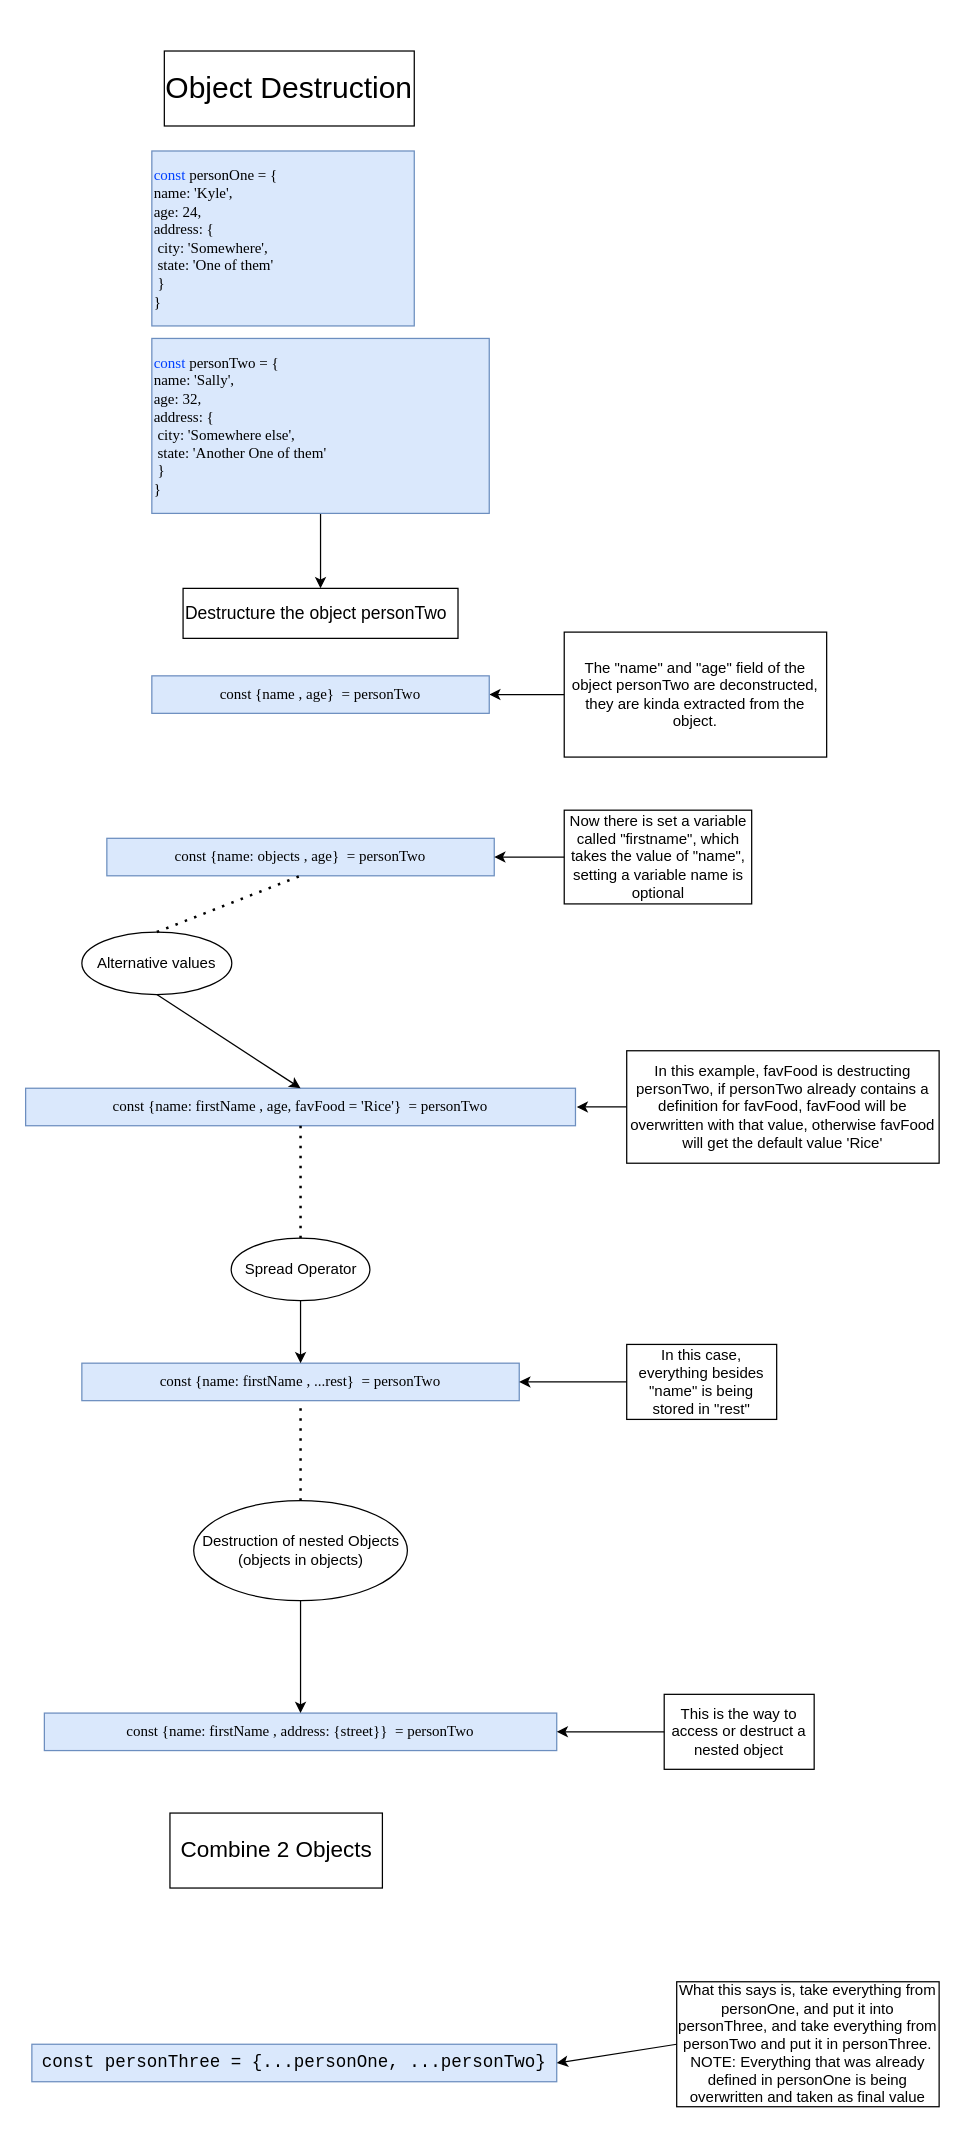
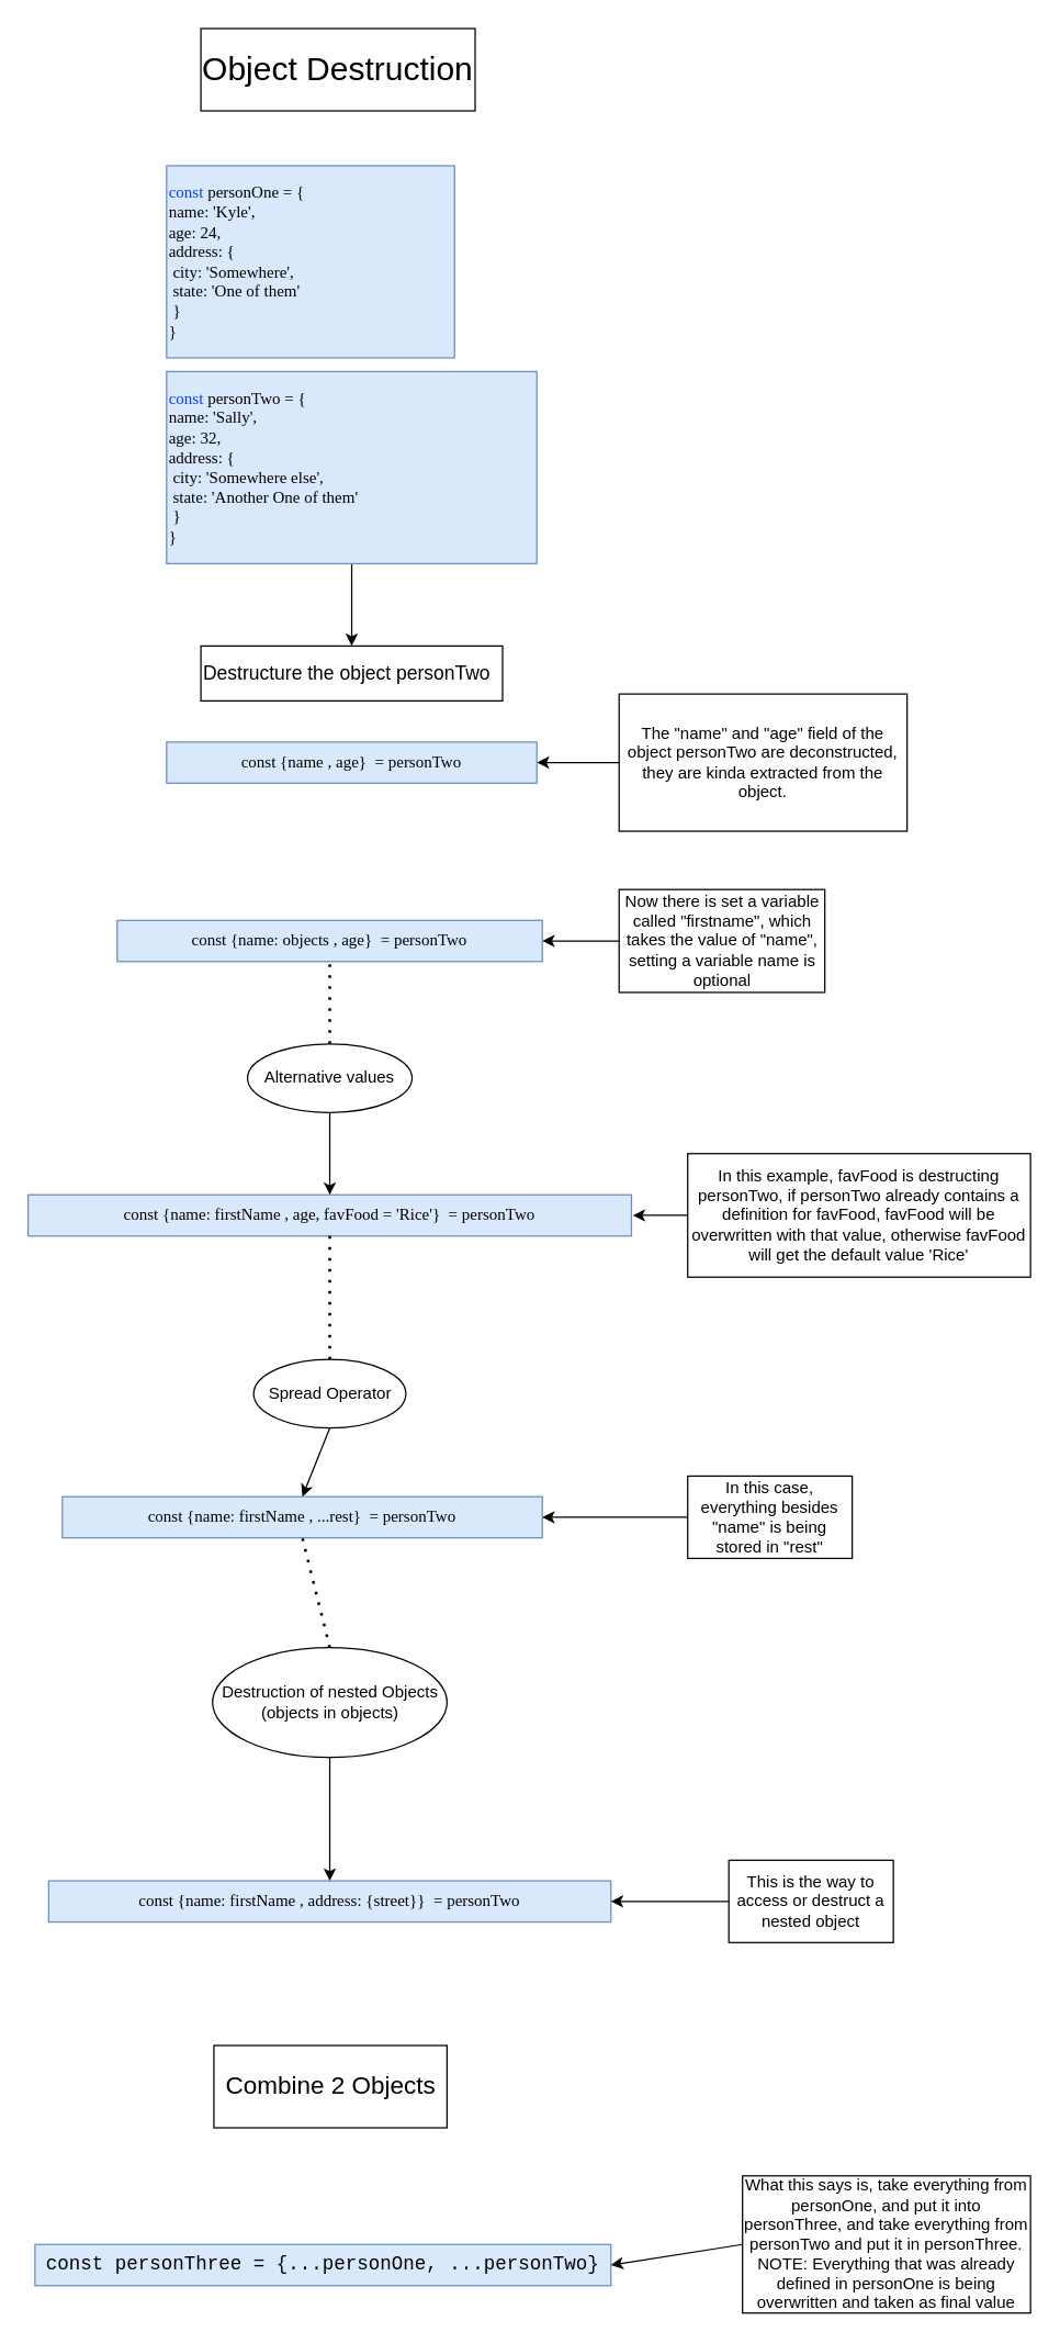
  <mxCell id="0" />
  <mxCell id="1" parent="0" />
  <mxCell id="2" style="edgeStyle=orthogonalEdgeStyle;rounded=0;orthogonalLoop=1;jettySize=auto;html=1;entryX=1;entryY=0.5;entryDx=0;entryDy=0;" edge="1" parent="1" source="3" target="9"><mxGeometry relative="1" as="geometry" /></mxCell>
  <mxCell id="3" value="" style="rounded=0;whiteSpace=wrap;html=1;" vertex="1" parent="1"><mxGeometry x="451" y="505" width="210" height="100" as="geometry" /></mxCell>
- <mxCell id="4" value="&lt;font style=&quot;font-size: 24px;&quot;&gt;Object Destruction&lt;/font&gt;" style="rounded=0;whiteSpace=wrap;html=1;" vertex="1" parent="1"><mxGeometry x="131" y="40" width="200" height="60" as="geometry" /></mxCell>
+ <mxCell id="4" value="&lt;font style=&quot;font-size: 24px;&quot;&gt;Object Destruction&lt;/font&gt;" style="rounded=0;whiteSpace=wrap;html=1;" vertex="1" parent="1"><mxGeometry x="146" y="20" width="200" height="60" as="geometry" /></mxCell>
  <mxCell id="5" value="&lt;font face=&quot;Lucida Console&quot;&gt;&lt;font color=&quot;#0040ff&quot;&gt;const&lt;/font&gt; personOne = {&lt;br&gt;name: 'Kyle',&lt;br&gt;age: 24,&lt;br&gt;address: {&lt;br&gt;&lt;span style=&quot;white-space: pre;&quot;&gt; &lt;/span&gt;city: 'Somewhere',&lt;br&gt;&lt;span style=&quot;white-space: pre;&quot;&gt; &lt;/span&gt;state: 'One of them'&lt;br&gt;&lt;span style=&quot;white-space: pre;&quot;&gt; &lt;/span&gt;}&lt;br&gt;}&lt;/font&gt;" style="text;html=1;strokeColor=#6c8ebf;fillColor=#dae8fc;align=left;verticalAlign=middle;whiteSpace=wrap;rounded=0;" vertex="1" parent="1"><mxGeometry x="121" y="120" width="210" height="140" as="geometry" /></mxCell>
  <mxCell id="6" style="edgeStyle=orthogonalEdgeStyle;rounded=0;orthogonalLoop=1;jettySize=auto;html=1;" edge="1" parent="1" source="7"><mxGeometry relative="1" as="geometry"><mxPoint x="256" y="470" as="targetPoint" /></mxGeometry></mxCell>
  <mxCell id="7" value="&lt;font face=&quot;Lucida Console&quot;&gt;&lt;font color=&quot;#0040ff&quot;&gt;const&lt;/font&gt; personTwo = {&lt;br&gt;name: 'Sally',&lt;br&gt;age: 32,&lt;br&gt;address: {&lt;br&gt;&lt;span style=&quot;white-space: pre;&quot;&gt; &lt;/span&gt;city: 'Somewhere else',&lt;br&gt;&lt;span style=&quot;white-space: pre;&quot;&gt; &lt;/span&gt;state: 'Another One of them'&lt;br&gt;&lt;span style=&quot;white-space: pre;&quot;&gt; &lt;/span&gt;}&lt;br&gt;}&lt;/font&gt;" style="text;html=1;strokeColor=#6c8ebf;fillColor=#dae8fc;align=left;verticalAlign=middle;whiteSpace=wrap;rounded=0;" vertex="1" parent="1"><mxGeometry x="121" y="270" width="270" height="140" as="geometry" /></mxCell>
  <mxCell id="8" value="&lt;font style=&quot;font-size: 14px;&quot;&gt;Destructure the object personTwo&lt;/font&gt;" style="rounded=0;whiteSpace=wrap;html=1;align=left;" vertex="1" parent="1"><mxGeometry x="146" y="470" width="220" height="40" as="geometry" /></mxCell>
  <mxCell id="9" value="&lt;font face=&quot;Lucida Console&quot;&gt;const {name , age}&amp;nbsp; = personTwo&lt;/font&gt;" style="text;html=1;strokeColor=#6c8ebf;fillColor=#dae8fc;align=center;verticalAlign=middle;whiteSpace=wrap;rounded=0;" vertex="1" parent="1"><mxGeometry x="121" y="540" width="270" height="30" as="geometry" /></mxCell>
  <mxCell id="10" value="The &quot;name&quot; and &quot;age&quot; field of the object personTwo are deconstructed, they are kinda extracted from the object." style="text;html=1;strokeColor=none;fillColor=none;align=center;verticalAlign=middle;whiteSpace=wrap;rounded=0;" vertex="1" parent="1"><mxGeometry x="450.5" y="522.5" width="210" height="65" as="geometry" /></mxCell>
  <mxCell id="11" value="&lt;font face=&quot;Lucida Console&quot;&gt;const {name: objects , age}&amp;nbsp; = personTwo&lt;/font&gt;" style="text;html=1;strokeColor=#6c8ebf;fillColor=#dae8fc;align=center;verticalAlign=middle;whiteSpace=wrap;rounded=0;" vertex="1" parent="1"><mxGeometry x="85" y="670" width="310" height="30" as="geometry" /></mxCell>
  <mxCell id="12" value="" style="rounded=0;whiteSpace=wrap;html=1;" vertex="1" parent="1"><mxGeometry x="451" y="647.5" width="150" height="75" as="geometry" /></mxCell>
  <mxCell id="13" style="edgeStyle=orthogonalEdgeStyle;rounded=0;orthogonalLoop=1;jettySize=auto;html=1;entryX=1;entryY=0.5;entryDx=0;entryDy=0;" edge="1" parent="1" source="14" target="11"><mxGeometry relative="1" as="geometry" /></mxCell>
  <mxCell id="14" value="Now there is set a variable called &quot;firstname&quot;, which takes the value of &quot;name&quot;, setting a variable name is optional" style="text;html=1;strokeColor=none;fillColor=none;align=center;verticalAlign=middle;whiteSpace=wrap;rounded=0;" vertex="1" parent="1"><mxGeometry x="451" y="657.5" width="150.5" height="55" as="geometry" /></mxCell>
- <mxCell id="15" value="Alternative values" style="ellipse;whiteSpace=wrap;html=1;" vertex="1" parent="1"><mxGeometry x="65" y="745" width="120" height="50" as="geometry" /></mxCell>
+ <mxCell id="15" value="Alternative values" style="ellipse;whiteSpace=wrap;html=1;" vertex="1" parent="1"><mxGeometry x="180" y="760" width="120" height="50" as="geometry" /></mxCell>
  <mxCell id="16" value="" style="endArrow=none;dashed=1;html=1;dashPattern=1 3;strokeWidth=2;rounded=0;entryX=0.5;entryY=1;entryDx=0;entryDy=0;exitX=0.5;exitY=0;exitDx=0;exitDy=0;" edge="1" parent="1" source="15" target="11"><mxGeometry width="50" height="50" relative="1" as="geometry"><mxPoint x="211" y="770" as="sourcePoint" /><mxPoint x="261" y="720" as="targetPoint" /></mxGeometry></mxCell>
  <mxCell id="17" value="&lt;font face=&quot;Lucida Console&quot;&gt;const {name: firstName , age, favFood = 'Rice'}&amp;nbsp; = personTwo&lt;/font&gt;" style="text;html=1;strokeColor=#6c8ebf;fillColor=#dae8fc;align=center;verticalAlign=middle;whiteSpace=wrap;rounded=0;" vertex="1" parent="1"><mxGeometry x="20" y="870" width="440" height="30" as="geometry" /></mxCell>
  <mxCell id="18" style="edgeStyle=orthogonalEdgeStyle;rounded=0;orthogonalLoop=1;jettySize=auto;html=1;" edge="1" parent="1" source="19"><mxGeometry relative="1" as="geometry"><mxPoint x="461" y="885" as="targetPoint" /></mxGeometry></mxCell>
  <mxCell id="19" value="In this example, favFood is destructing personTwo, if personTwo already contains a definition for favFood, favFood will be overwritten with that value, otherwise favFood will get the default value 'Rice'" style="rounded=0;whiteSpace=wrap;html=1;" vertex="1" parent="1"><mxGeometry x="501" y="840" width="250" height="90" as="geometry" /></mxCell>
  <mxCell id="20" value="" style="endArrow=classic;html=1;rounded=0;entryX=0.5;entryY=0;entryDx=0;entryDy=0;exitX=0.5;exitY=1;exitDx=0;exitDy=0;" edge="1" parent="1" source="15" target="17"><mxGeometry width="50" height="50" relative="1" as="geometry"><mxPoint x="191" y="870" as="sourcePoint" /><mxPoint x="241" y="820" as="targetPoint" /></mxGeometry></mxCell>
- <mxCell id="21" value="&lt;font face=&quot;Lucida Console&quot;&gt;const {name: firstName , ...rest}&amp;nbsp; = personTwo&lt;/font&gt;" style="text;html=1;strokeColor=#6c8ebf;fillColor=#dae8fc;align=center;verticalAlign=middle;whiteSpace=wrap;rounded=0;" vertex="1" parent="1"><mxGeometry x="65" y="1090" width="350" height="30" as="geometry" /></mxCell>
+ <mxCell id="21" value="&lt;font face=&quot;Lucida Console&quot;&gt;const {name: firstName , ...rest}&amp;nbsp; = personTwo&lt;/font&gt;" style="text;html=1;strokeColor=#6c8ebf;fillColor=#dae8fc;align=center;verticalAlign=middle;whiteSpace=wrap;rounded=0;" vertex="1" parent="1"><mxGeometry x="45" y="1090" width="350" height="30" as="geometry" /></mxCell>
  <mxCell id="22" value="In this case, everything besides &quot;name&quot; is being stored in &quot;rest&quot;" style="rounded=0;whiteSpace=wrap;html=1;" vertex="1" parent="1"><mxGeometry x="501" y="1075" width="120" height="60" as="geometry" /></mxCell>
  <mxCell id="23" value="Spread Operator" style="ellipse;whiteSpace=wrap;html=1;" vertex="1" parent="1"><mxGeometry x="184.5" y="990" width="111" height="50" as="geometry" /></mxCell>
  <mxCell id="24" value="" style="endArrow=none;dashed=1;html=1;dashPattern=1 3;strokeWidth=2;rounded=0;exitX=0.5;exitY=0;exitDx=0;exitDy=0;entryX=0.5;entryY=1;entryDx=0;entryDy=0;" edge="1" parent="1" source="23" target="17"><mxGeometry width="50" height="50" relative="1" as="geometry"><mxPoint x="211" y="950" as="sourcePoint" /><mxPoint x="261" y="900" as="targetPoint" /></mxGeometry></mxCell>
  <mxCell id="25" value="" style="endArrow=classic;html=1;rounded=0;exitX=0.5;exitY=1;exitDx=0;exitDy=0;entryX=0.5;entryY=0;entryDx=0;entryDy=0;" edge="1" parent="1" source="23" target="21"><mxGeometry width="50" height="50" relative="1" as="geometry"><mxPoint x="131" y="1090" as="sourcePoint" /><mxPoint x="241" y="1080" as="targetPoint" /></mxGeometry></mxCell>
  <mxCell id="26" value="Destruction of nested Objects (objects in objects)" style="ellipse;whiteSpace=wrap;html=1;" vertex="1" parent="1"><mxGeometry x="154.5" y="1200" width="171" height="80" as="geometry" /></mxCell>
  <mxCell id="27" value="" style="endArrow=classic;html=1;rounded=0;entryX=1;entryY=0.5;entryDx=0;entryDy=0;exitX=0;exitY=0.5;exitDx=0;exitDy=0;" edge="1" parent="1" source="22" target="21"><mxGeometry width="50" height="50" relative="1" as="geometry"><mxPoint x="461" y="1150" as="sourcePoint" /><mxPoint x="511" y="1100" as="targetPoint" /></mxGeometry></mxCell>
  <mxCell id="28" value="" style="endArrow=none;dashed=1;html=1;dashPattern=1 3;strokeWidth=2;rounded=0;entryX=0.5;entryY=1;entryDx=0;entryDy=0;exitX=0.5;exitY=0;exitDx=0;exitDy=0;" edge="1" parent="1" source="26" target="21"><mxGeometry width="50" height="50" relative="1" as="geometry"><mxPoint x="201" y="1180" as="sourcePoint" /><mxPoint x="251" y="1130" as="targetPoint" /></mxGeometry></mxCell>
  <mxCell id="29" value="&lt;font face=&quot;Lucida Console&quot;&gt;const {name: firstName , address: {street}}&amp;nbsp; = personTwo&lt;/font&gt;" style="text;html=1;strokeColor=#6c8ebf;fillColor=#dae8fc;align=center;verticalAlign=middle;whiteSpace=wrap;rounded=0;" vertex="1" parent="1"><mxGeometry x="35" y="1370" width="410" height="30" as="geometry" /></mxCell>
  <mxCell id="30" value="" style="endArrow=classic;html=1;rounded=0;entryX=0.5;entryY=0;entryDx=0;entryDy=0;exitX=0.5;exitY=1;exitDx=0;exitDy=0;" edge="1" parent="1" source="26" target="29"><mxGeometry width="50" height="50" relative="1" as="geometry"><mxPoint x="211" y="1350" as="sourcePoint" /><mxPoint x="261" y="1300" as="targetPoint" /></mxGeometry></mxCell>
  <mxCell id="31" value="This is the way to access or destruct a nested object" style="rounded=0;whiteSpace=wrap;html=1;" vertex="1" parent="1"><mxGeometry x="531" y="1355" width="120" height="60" as="geometry" /></mxCell>
  <mxCell id="32" value="" style="endArrow=classic;html=1;rounded=0;entryX=1;entryY=0.5;entryDx=0;entryDy=0;exitX=0;exitY=0.5;exitDx=0;exitDy=0;" edge="1" parent="1" source="31" target="29"><mxGeometry width="50" height="50" relative="1" as="geometry"><mxPoint x="471" y="1420" as="sourcePoint" /><mxPoint x="521" y="1370" as="targetPoint" /></mxGeometry></mxCell>
- <mxCell id="33" value="&lt;font style=&quot;font-size: 18px;&quot;&gt;Combine 2 Objects&lt;/font&gt;" style="rounded=0;whiteSpace=wrap;html=1;" vertex="1" parent="1"><mxGeometry x="135.5" y="1450" width="170" height="60" as="geometry" /></mxCell>
+ <mxCell id="33" value="&lt;font style=&quot;font-size: 18px;&quot;&gt;Combine 2 Objects&lt;/font&gt;" style="rounded=0;whiteSpace=wrap;html=1;" vertex="1" parent="1"><mxGeometry x="155.5" y="1490" width="170" height="60" as="geometry" /></mxCell>
  <mxCell id="34" value="&lt;font style=&quot;font-size: 14px;&quot; face=&quot;Courier New&quot;&gt;const personThree = {...personOne, ...personTwo}&lt;/font&gt;" style="text;html=1;strokeColor=#6c8ebf;fillColor=#dae8fc;align=center;verticalAlign=middle;whiteSpace=wrap;rounded=0;" vertex="1" parent="1"><mxGeometry x="25" y="1635" width="420" height="30" as="geometry" /></mxCell>
  <mxCell id="35" value="What this says is, take everything from personOne, and put it into personThree, and take everything from personTwo and put it in personThree.&lt;br&gt;NOTE: Everything that was already defined in personOne is being overwritten and taken as final value" style="rounded=0;whiteSpace=wrap;html=1;" vertex="1" parent="1"><mxGeometry x="541" y="1585" width="210" height="100" as="geometry" /></mxCell>
  <mxCell id="36" value="" style="endArrow=classic;html=1;rounded=0;exitX=0;exitY=0.5;exitDx=0;exitDy=0;entryX=1;entryY=0.5;entryDx=0;entryDy=0;" edge="1" parent="1" source="35" target="34"><mxGeometry width="50" height="50" relative="1" as="geometry"><mxPoint x="431" y="1600" as="sourcePoint" /><mxPoint x="481" y="1550" as="targetPoint" /></mxGeometry></mxCell>
